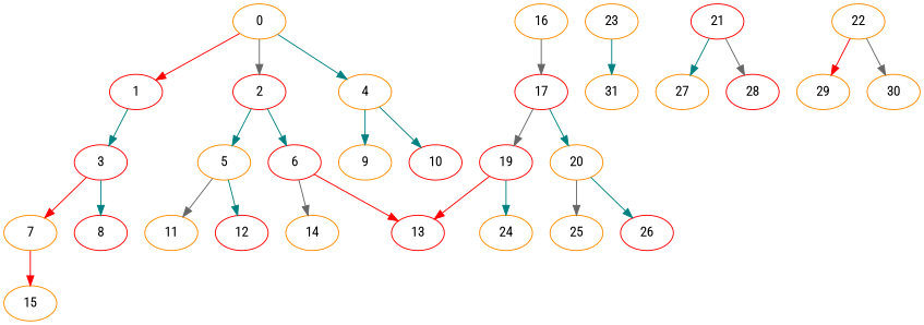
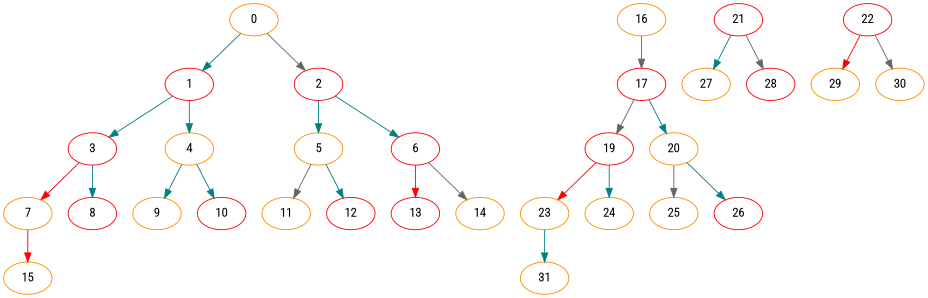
  strict digraph {
    fontname="Roboto Condensed"
    node [color=darkorange fontname="Roboto Condensed"]
    edge [color=teal fontname="Roboto Condensed"]
    1 [color=red]
    0
    2 [color=red]
    3 [color=red]
    4
    5
    6 [color=red]
    7
    8 [color=red]
    9
    10 [color=red]
    11
    12 [color=red]
    13 [color=red]
    14
    15
    17 [color=red]
    16
    19 [color=red]
    20
    23
    24
    25
    26 [color=red]
    21 [color=red]
    27
    28 [color=red]
-   22
+   22 [color=red]
    29
    30
    31
    1 -> 3
-   0 -> 4
-   0 -> 1 [color=red]
+   1 -> 4
+   0 -> 1
    0 -> 2 [color=gray40]
    2 -> 5
    2 -> 6
    3 -> 7 [color=red]
    3 -> 8
    4 -> 9
    4 -> 10
    5 -> 11 [color=gray40]
    5 -> 12
    6 -> 13 [color=red]
    6 -> 14 [color=gray40]
    7 -> 15 [color=red]
    17 -> 19 [color=gray40]
    17 -> 20
    16 -> 17 [color=gray40]
-   19 -> 13 [color=red]
+   19 -> 23 [color=red]
    19 -> 24
    20 -> 25 [color=gray40]
    20 -> 26
    23 -> 31
    21 -> 27
    21 -> 28 [color=gray40]
    22 -> 29 [color=red]
    22 -> 30 [color=gray40]
  }
